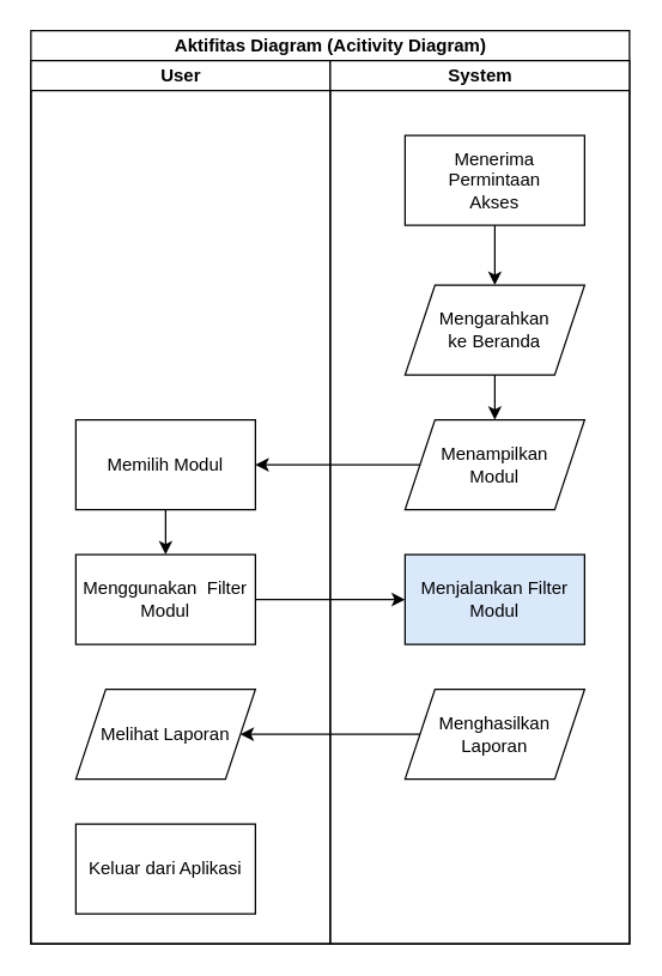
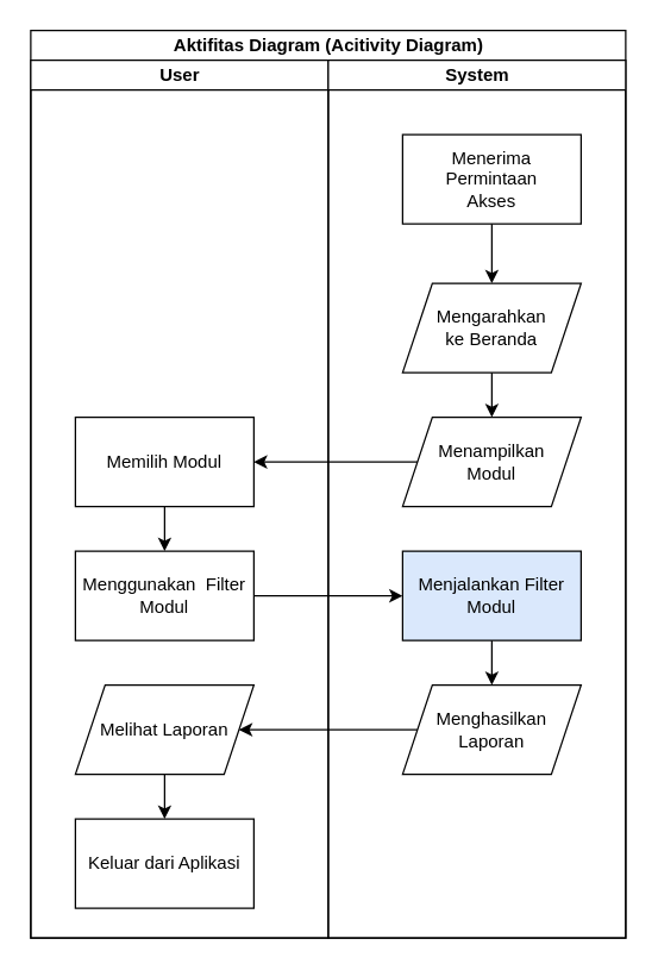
  <mxCell id="0" />
  <mxCell id="1" parent="0" />
  <mxCell id="2" value="Aktifitas Diagram (Acitivity Diagram)" style="swimlane;childLayout=stackLayout;resizeParent=1;resizeParentMax=0;startSize=20;html=1;" vertex="1" parent="1"><mxGeometry x="20" y="20" width="400" height="610" as="geometry" /></mxCell>
  <mxCell id="3" value="User" style="swimlane;startSize=20;html=1;" vertex="1" parent="2"><mxGeometry y="20" width="200" height="590" as="geometry" /></mxCell>
  <mxCell id="4" value="Memilih Modul" style="rounded=0;whiteSpace=wrap;html=1;" vertex="1" parent="3"><mxGeometry x="30" y="240" width="120" height="60" as="geometry" /></mxCell>
  <mxCell id="5" value="Menggunakan&amp;nbsp; Filter Modul" style="rounded=0;whiteSpace=wrap;html=1;" vertex="1" parent="3"><mxGeometry x="30" y="330" width="120" height="60" as="geometry" /></mxCell>
  <mxCell id="6" style="edgeStyle=orthogonalEdgeStyle;rounded=0;orthogonalLoop=1;jettySize=auto;html=1;" edge="1" parent="3" source="4" target="5"><mxGeometry relative="1" as="geometry"><mxPoint x="90" y="350" as="targetPoint" /></mxGeometry></mxCell>
  <mxCell id="7" value="Melihat Laporan" style="shape=parallelogram;perimeter=parallelogramPerimeter;whiteSpace=wrap;html=1;fixedSize=1;" vertex="1" parent="3"><mxGeometry x="30" y="420" width="120" height="60" as="geometry" /></mxCell>
  <mxCell id="8" value="System" style="swimlane;startSize=20;html=1;" vertex="1" parent="2"><mxGeometry x="200" y="20" width="200" height="590" as="geometry" /></mxCell>
  <mxCell id="9" value="Menerima Permintaan&lt;br&gt;Akses" style="rounded=0;whiteSpace=wrap;html=1;" vertex="1" parent="8"><mxGeometry x="50" y="50" width="120" height="60" as="geometry" /></mxCell>
  <mxCell id="10" value="Menampilkan&lt;br&gt;Modul" style="shape=parallelogram;perimeter=parallelogramPerimeter;whiteSpace=wrap;html=1;fixedSize=1;" vertex="1" parent="8"><mxGeometry x="50" y="240" width="120" height="60" as="geometry" /></mxCell>
  <mxCell id="11" value="Menjalankan Filter Modul" style="rounded=0;whiteSpace=wrap;html=1;fillColor=#dae8fc;" vertex="1" parent="8"><mxGeometry x="50" y="330" width="120" height="60" as="geometry" /></mxCell>
  <mxCell id="12" value="Mengarahkan&lt;br&gt;ke Beranda" style="shape=parallelogram;perimeter=parallelogramPerimeter;whiteSpace=wrap;html=1;fixedSize=1;" vertex="1" parent="8"><mxGeometry x="50" y="150" width="120" height="60" as="geometry" /></mxCell>
  <mxCell id="13" style="edgeStyle=orthogonalEdgeStyle;rounded=0;orthogonalLoop=1;jettySize=auto;html=1;" edge="1" parent="8" source="9" target="12"><mxGeometry relative="1" as="geometry"><mxPoint x="200" y="210" as="targetPoint" /></mxGeometry></mxCell>
  <mxCell id="14" style="edgeStyle=orthogonalEdgeStyle;rounded=0;orthogonalLoop=1;jettySize=auto;html=1;" edge="1" parent="8" source="12" target="10"><mxGeometry relative="1" as="geometry"><mxPoint x="200" y="290" as="targetPoint" /></mxGeometry></mxCell>
  <mxCell id="15" style="edgeStyle=orthogonalEdgeStyle;rounded=0;orthogonalLoop=1;jettySize=auto;html=1;" edge="1" parent="2" source="10" target="4"><mxGeometry relative="1" as="geometry"><mxPoint x="150" y="290" as="targetPoint" /></mxGeometry></mxCell>
  <mxCell id="16" style="edgeStyle=orthogonalEdgeStyle;rounded=0;orthogonalLoop=1;jettySize=auto;html=1;" edge="1" parent="2" source="5" target="11"><mxGeometry relative="1" as="geometry"><mxPoint x="290" y="370" as="targetPoint" /></mxGeometry></mxCell>
  <mxCell id="17" style="edgeStyle=orthogonalEdgeStyle;rounded=0;orthogonalLoop=1;jettySize=auto;html=1;" edge="1" parent="1" source="18" target="7"><mxGeometry relative="1" as="geometry"><mxPoint x="150" y="490" as="targetPoint" /></mxGeometry></mxCell>
  <mxCell id="18" value="Menghasilkan Laporan" style="shape=parallelogram;perimeter=parallelogramPerimeter;whiteSpace=wrap;html=1;fixedSize=1;" vertex="1" parent="1"><mxGeometry x="270" y="460" width="120" height="60" as="geometry" /></mxCell>
+ <mxCell id="19" style="edgeStyle=orthogonalEdgeStyle;rounded=0;orthogonalLoop=1;jettySize=auto;html=1;" edge="1" parent="1" source="11" target="18"><mxGeometry relative="1" as="geometry"><mxPoint x="330" y="490" as="targetPoint" /></mxGeometry></mxCell>
  <mxCell id="20" value="Keluar dari Aplikasi" style="rounded=0;whiteSpace=wrap;html=1;" vertex="1" parent="1"><mxGeometry x="50" y="550" width="120" height="60" as="geometry" /></mxCell>
+ <mxCell id="21" style="edgeStyle=orthogonalEdgeStyle;rounded=0;orthogonalLoop=1;jettySize=auto;html=1;" edge="1" parent="1" source="7" target="20"><mxGeometry relative="1" as="geometry"><mxPoint x="110" y="580" as="targetPoint" /></mxGeometry></mxCell>
